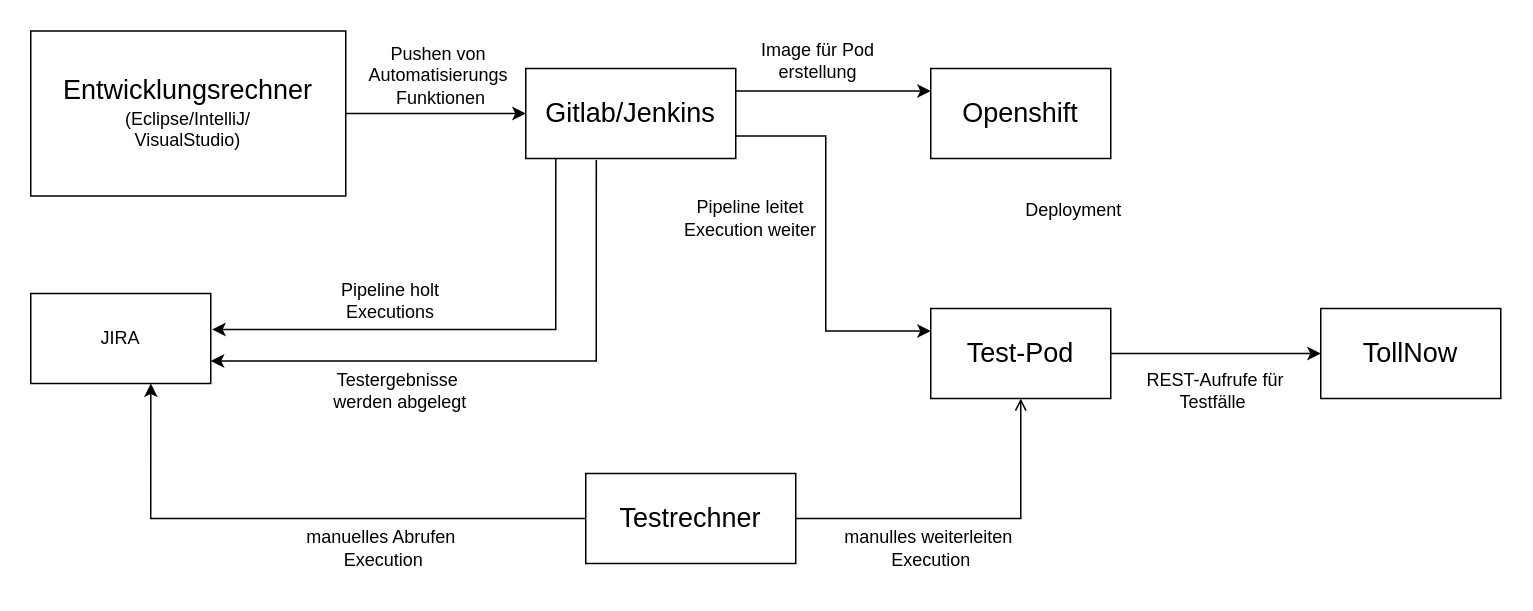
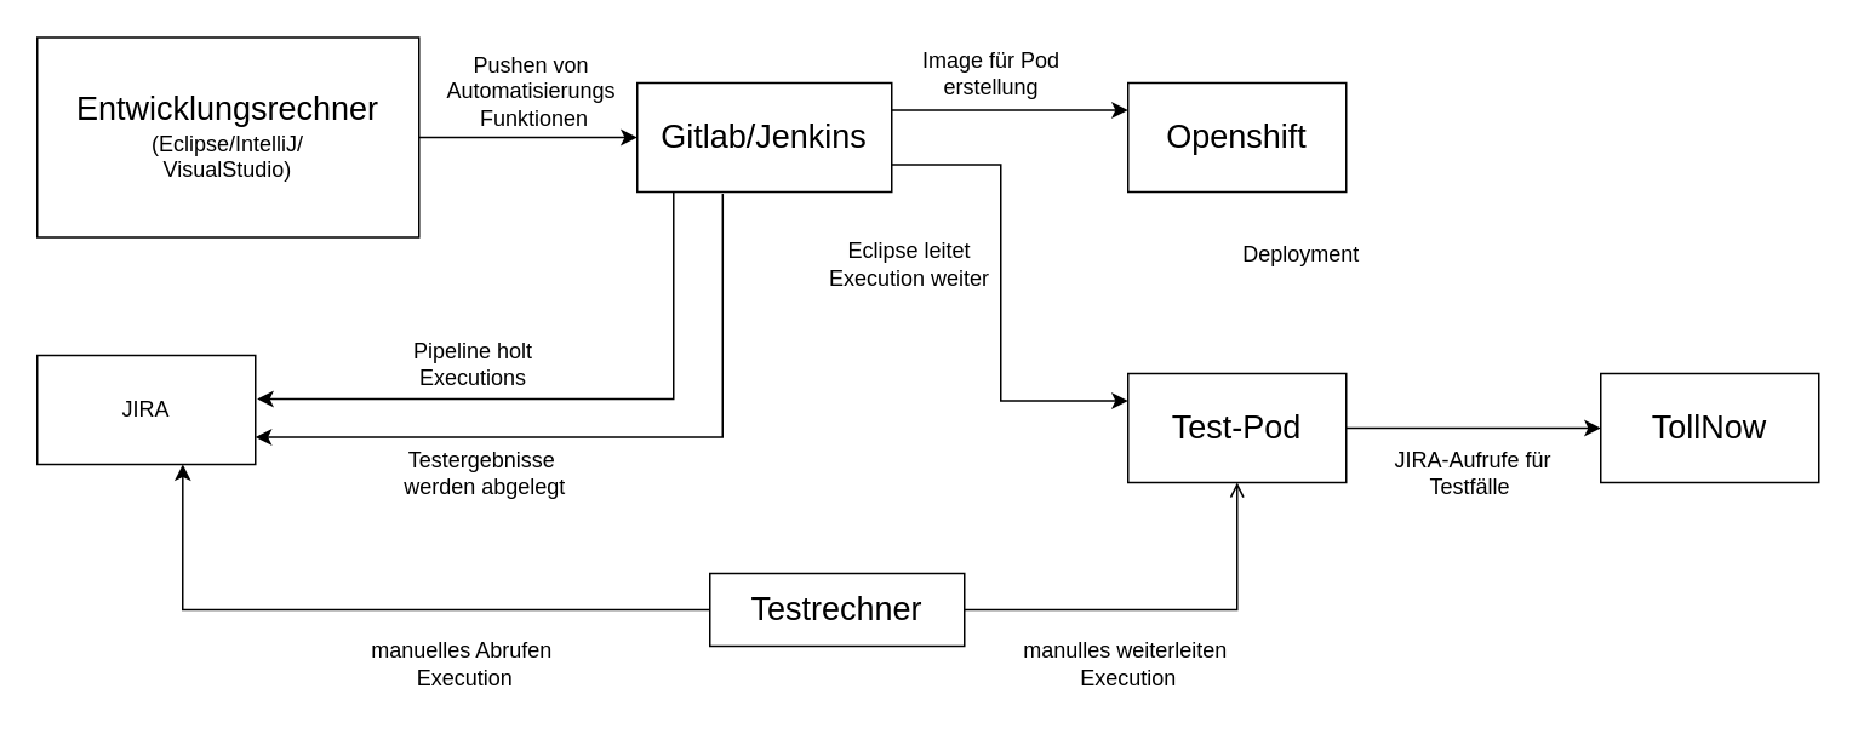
  <mxCell id="0" />
  <mxCell id="1" parent="0" />
  <mxCell id="2" value="&lt;font style=&quot;font-size: 18px;&quot;&gt;Entwicklungsrechner&lt;br&gt;&lt;/font&gt;(Eclipse/IntelliJ/&lt;br&gt;VisualStudio)" style="rounded=0;whiteSpace=wrap;html=1;" parent="1" vertex="1"><mxGeometry x="20" y="20" width="210" height="110" as="geometry" /></mxCell>
  <mxCell id="3" style="edgeStyle=orthogonalEdgeStyle;rounded=0;orthogonalLoop=1;jettySize=auto;html=1;exitX=0.336;exitY=1.017;exitDx=0;exitDy=0;entryX=1;entryY=0.75;entryDx=0;entryDy=0;exitPerimeter=0;" parent="1" source="6" target="8" edge="1"><mxGeometry relative="1" as="geometry" /></mxCell>
  <mxCell id="4" style="edgeStyle=orthogonalEdgeStyle;rounded=0;orthogonalLoop=1;jettySize=auto;html=1;exitX=1;exitY=0.25;exitDx=0;exitDy=0;entryX=0;entryY=0.25;entryDx=0;entryDy=0;" parent="1" source="6" target="7" edge="1"><mxGeometry relative="1" as="geometry" /></mxCell>
  <mxCell id="5" style="edgeStyle=orthogonalEdgeStyle;rounded=0;orthogonalLoop=1;jettySize=auto;html=1;exitX=0.143;exitY=1;exitDx=0;exitDy=0;exitPerimeter=0;entryX=1.008;entryY=0.4;entryDx=0;entryDy=0;entryPerimeter=0;" parent="1" source="6" target="8" edge="1"><mxGeometry relative="1" as="geometry"><mxPoint x="210" y="185" as="targetPoint" /></mxGeometry></mxCell>
  <mxCell id="6" value="&lt;font style=&quot;font-size: 18px;&quot;&gt;Gitlab/Jenkins&lt;/font&gt;" style="rounded=0;whiteSpace=wrap;html=1;" parent="1" vertex="1"><mxGeometry x="350" y="45" width="140" height="60" as="geometry" /></mxCell>
  <mxCell id="7" value="&lt;font style=&quot;font-size: 18px;&quot;&gt;Openshift&lt;/font&gt;" style="rounded=0;whiteSpace=wrap;html=1;" parent="1" vertex="1"><mxGeometry x="620" y="45" width="120" height="60" as="geometry" /></mxCell>
  <mxCell id="8" value="JIRA" style="rounded=0;whiteSpace=wrap;html=1;" parent="1" vertex="1"><mxGeometry x="20" y="195" width="120" height="60" as="geometry" /></mxCell>
  <mxCell id="9" value="" style="endArrow=classic;html=1;rounded=0;entryX=0;entryY=0.5;entryDx=0;entryDy=0;exitX=1;exitY=0.5;exitDx=0;exitDy=0;align=center;" parent="1" source="2" target="6" edge="1"><mxGeometry width="50" height="50" relative="1" as="geometry"><mxPoint x="627" y="225" as="sourcePoint" /><mxPoint x="677" y="175" as="targetPoint" /><Array as="points"><mxPoint x="280" y="75" /></Array></mxGeometry></mxCell>
  <mxCell id="10" value="Pipeline holt Executions" style="text;html=1;strokeColor=none;fillColor=none;align=center;verticalAlign=middle;whiteSpace=wrap;rounded=0;" parent="1" vertex="1"><mxGeometry x="220" y="185" width="80" height="30" as="geometry" /></mxCell>
  <mxCell id="11" value="Pushen von Automatisierungs&lt;br&gt;&amp;nbsp;Funktionen" style="text;html=1;strokeColor=none;fillColor=none;align=center;verticalAlign=middle;whiteSpace=wrap;rounded=0;" parent="1" vertex="1"><mxGeometry x="247" y="25" width="90" height="50" as="geometry" /></mxCell>
  <mxCell id="12" value="&lt;font style=&quot;font-size: 18px;&quot;&gt;TollNow&lt;/font&gt;" style="rounded=0;whiteSpace=wrap;html=1;" parent="1" vertex="1"><mxGeometry x="880" y="205" width="120" height="60" as="geometry" /></mxCell>
  <mxCell id="13" value="" style="endArrow=classic;html=1;rounded=0;exitX=1;exitY=0.5;exitDx=0;exitDy=0;entryX=0;entryY=0.5;entryDx=0;entryDy=0;" parent="1" source="19" target="12" edge="1"><mxGeometry width="50" height="50" relative="1" as="geometry"><mxPoint x="737" y="135" as="sourcePoint" /><mxPoint x="787" y="85" as="targetPoint" /></mxGeometry></mxCell>
  <mxCell id="14" value="Image für Pod erstellung" style="text;html=1;strokeColor=none;fillColor=none;align=center;verticalAlign=middle;whiteSpace=wrap;rounded=0;" parent="1" vertex="1"><mxGeometry x="500" y="25" width="90" height="30" as="geometry" /></mxCell>
  <mxCell id="15" value="Testergebnisse&amp;nbsp;&lt;br&gt;werden abgelegt" style="text;html=1;strokeColor=none;fillColor=none;align=center;verticalAlign=middle;whiteSpace=wrap;rounded=0;" parent="1" vertex="1"><mxGeometry x="220" y="245" width="93" height="30" as="geometry" /></mxCell>
  <mxCell id="16" value="" style="endArrow=classic;html=1;rounded=0;exitX=1;exitY=0.75;exitDx=0;exitDy=0;entryX=0;entryY=0.25;entryDx=0;entryDy=0;" parent="1" source="6" target="19" edge="1"><mxGeometry width="50" height="50" relative="1" as="geometry"><mxPoint x="490" y="135" as="sourcePoint" /><mxPoint x="540" y="85" as="targetPoint" /><Array as="points"><mxPoint x="550" y="90" /><mxPoint x="550" y="220" /></Array></mxGeometry></mxCell>
- <mxCell id="17" value="Pipeline leitet Execution weiter" style="text;html=1;strokeColor=none;fillColor=none;align=center;verticalAlign=middle;whiteSpace=wrap;rounded=0;" parent="1" vertex="1"><mxGeometry x="450" y="130" width="100" height="30" as="geometry" /></mxCell>
- <mxCell id="18" value="REST-Aufrufe für Testfälle&amp;nbsp;" style="text;html=1;strokeColor=none;fillColor=none;align=center;verticalAlign=middle;whiteSpace=wrap;rounded=0;" parent="1" vertex="1"><mxGeometry x="760" y="245" width="100" height="30" as="geometry" /></mxCell>
+ <mxCell id="17" value="Eclipse leitet Execution weiter" style="text;html=1;strokeColor=none;fillColor=none;align=center;verticalAlign=middle;whiteSpace=wrap;rounded=0;" parent="1" vertex="1"><mxGeometry x="450" y="130" width="100" height="30" as="geometry" /></mxCell>
+ <mxCell id="18" value="JIRA-Aufrufe für Testfälle&amp;nbsp;" style="text;html=1;strokeColor=none;fillColor=none;align=center;verticalAlign=middle;whiteSpace=wrap;rounded=0;" parent="1" vertex="1"><mxGeometry x="760" y="245" width="100" height="30" as="geometry" /></mxCell>
  <mxCell id="19" value="&lt;font style=&quot;font-size: 18px;&quot;&gt;Test-Pod&lt;/font&gt;" style="rounded=0;whiteSpace=wrap;html=1;" parent="1" vertex="1"><mxGeometry x="620" y="205" width="120" height="60" as="geometry" /></mxCell>
  <mxCell id="20" style="edgeStyle=orthogonalEdgeStyle;rounded=0;orthogonalLoop=1;jettySize=auto;html=1;exitX=0;exitY=0.5;exitDx=0;exitDy=0;entryX=0.667;entryY=1;entryDx=0;entryDy=0;entryPerimeter=0;" parent="1" source="22" target="8" edge="1"><mxGeometry relative="1" as="geometry" /></mxCell>
  <mxCell id="21" style="edgeStyle=orthogonalEdgeStyle;rounded=0;orthogonalLoop=1;jettySize=auto;html=1;exitX=1;exitY=0.5;exitDx=0;exitDy=0;entryX=0.5;entryY=1;entryDx=0;entryDy=0;endArrow=open;" parent="1" source="22" target="19" edge="1"><mxGeometry relative="1" as="geometry" /></mxCell>
- <mxCell id="22" value="&lt;font style=&quot;font-size: 18px;&quot;&gt;Testrechner&lt;/font&gt;" style="rounded=0;whiteSpace=wrap;html=1;" parent="1" vertex="1"><mxGeometry x="390" y="315" width="140" height="60" as="geometry" /></mxCell>
+ <mxCell id="22" value="&lt;font style=&quot;font-size: 18px;&quot;&gt;Testrechner&lt;/font&gt;" style="rounded=0;whiteSpace=wrap;html=1;" parent="1" vertex="1"><mxGeometry x="390" y="315" width="140" height="40" as="geometry" /></mxCell>
  <mxCell id="23" value="Deployment" style="text;html=1;align=center;verticalAlign=middle;resizable=0;points=[];autosize=1;strokeColor=none;fillColor=none;" parent="1" vertex="1"><mxGeometry x="670" y="125" width="90" height="30" as="geometry" /></mxCell>
  <mxCell id="24" value="manuelles Abrufen&amp;nbsp;&lt;br&gt;Execution" style="text;html=1;align=center;verticalAlign=middle;resizable=0;points=[];autosize=1;strokeColor=none;fillColor=none;" parent="1" vertex="1"><mxGeometry x="190" y="345" width="130" height="40" as="geometry" /></mxCell>
  <mxCell id="25" value="manulles weiterleiten&amp;nbsp;&lt;br&gt;Execution&lt;br&gt;" style="text;html=1;align=center;verticalAlign=middle;resizable=0;points=[];autosize=1;strokeColor=none;fillColor=none;" parent="1" vertex="1"><mxGeometry x="550" y="345" width="140" height="40" as="geometry" /></mxCell>
